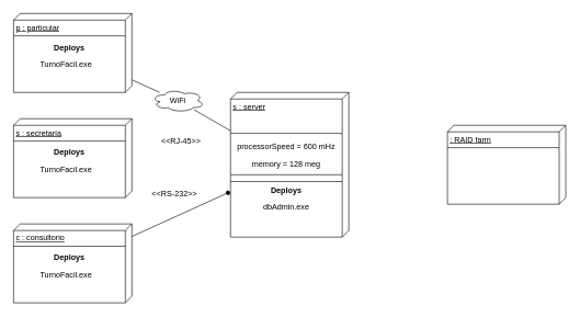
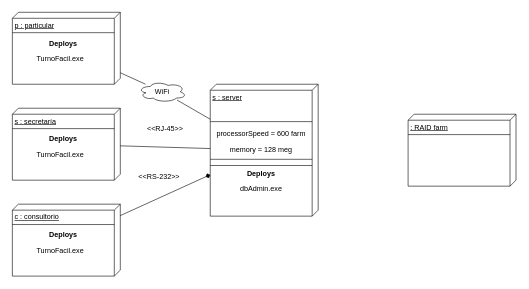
  <mxCell id="0" />
  <mxCell id="1" parent="0" />
  <mxCell id="2" value="" style="group" parent="1" vertex="1" connectable="0"><mxGeometry x="20" y="180" width="180" height="120" as="geometry" /></mxCell>
  <mxCell id="3" value="&lt;span style=&quot;white-space: pre;&quot;&gt;s&lt;/span&gt;&amp;nbsp;: secretaría" style="verticalAlign=top;align=left;spacingTop=8;spacingLeft=2;spacingRight=12;shape=cube;size=10;direction=south;fontStyle=4;html=1;" parent="2" vertex="1"><mxGeometry width="180" height="120" as="geometry" /></mxCell>
  <mxCell id="4" value="" style="line;strokeWidth=1;fillColor=none;align=left;verticalAlign=middle;spacingTop=-1;spacingLeft=3;spacingRight=3;rotatable=0;labelPosition=right;points=[];portConstraint=eastwest;" parent="2" vertex="1"><mxGeometry y="30" width="170" height="8" as="geometry" /></mxCell>
  <mxCell id="5" value="Deploys" style="text;align=center;fontStyle=1;verticalAlign=middle;spacingLeft=3;spacingRight=3;strokeColor=none;rotatable=0;points=[[0,0.5],[1,0.5]];portConstraint=eastwest;labelBackgroundColor=#ffffff;" parent="2" vertex="1"><mxGeometry x="45" y="38" width="80" height="26" as="geometry" /></mxCell>
  <mxCell id="6" value="TurnoFacil.exe" style="text;align=center;fontStyle=0;verticalAlign=middle;spacingLeft=3;spacingRight=3;strokeColor=none;rotatable=0;points=[[0,0.5],[1,0.5]];portConstraint=eastwest;labelBackgroundColor=#ffffff;" parent="2" vertex="1"><mxGeometry x="40" y="64" width="80" height="26" as="geometry" /></mxCell>
  <mxCell id="7" value="" style="group" parent="1" vertex="1" connectable="0"><mxGeometry x="20" y="340" width="180" height="120" as="geometry" /></mxCell>
  <mxCell id="8" value="&lt;span style=&quot;white-space: pre;&quot;&gt;c : consultorio&lt;/span&gt;" style="verticalAlign=top;align=left;spacingTop=8;spacingLeft=2;spacingRight=12;shape=cube;size=10;direction=south;fontStyle=4;html=1;" parent="7" vertex="1"><mxGeometry width="180" height="120" as="geometry" /></mxCell>
  <mxCell id="9" value="" style="line;strokeWidth=1;fillColor=none;align=left;verticalAlign=middle;spacingTop=-1;spacingLeft=3;spacingRight=3;rotatable=0;labelPosition=right;points=[];portConstraint=eastwest;" parent="7" vertex="1"><mxGeometry y="30" width="170" height="8" as="geometry" /></mxCell>
  <mxCell id="10" value="Deploys" style="text;align=center;fontStyle=1;verticalAlign=middle;spacingLeft=3;spacingRight=3;strokeColor=none;rotatable=0;points=[[0,0.5],[1,0.5]];portConstraint=eastwest;labelBackgroundColor=#ffffff;" parent="7" vertex="1"><mxGeometry x="45" y="38" width="80" height="26" as="geometry" /></mxCell>
  <mxCell id="11" value="TurnoFacil.exe" style="text;align=center;fontStyle=0;verticalAlign=middle;spacingLeft=3;spacingRight=3;strokeColor=none;rotatable=0;points=[[0,0.5],[1,0.5]];portConstraint=eastwest;labelBackgroundColor=#ffffff;" parent="7" vertex="1"><mxGeometry x="40" y="64" width="80" height="26" as="geometry" /></mxCell>
  <mxCell id="12" value="" style="group" parent="1" vertex="1" connectable="0"><mxGeometry x="350" y="140" width="180" height="220" as="geometry" /></mxCell>
  <mxCell id="13" value="&lt;span style=&quot;white-space: pre;&quot;&gt;s&lt;/span&gt;&amp;nbsp;: server" style="verticalAlign=top;align=left;spacingTop=8;spacingLeft=2;spacingRight=12;shape=cube;size=10;direction=south;fontStyle=4;html=1;" parent="12" vertex="1"><mxGeometry width="180" height="220" as="geometry" /></mxCell>
  <mxCell id="14" value="" style="line;strokeWidth=1;fillColor=none;align=left;verticalAlign=middle;spacingTop=-1;spacingLeft=3;spacingRight=3;rotatable=0;labelPosition=right;points=[];portConstraint=eastwest;" parent="12" vertex="1"><mxGeometry y="55" width="170" height="14.667" as="geometry" /></mxCell>
- <mxCell id="15" value="processorSpeed = 600 mHz" style="text;html=1;strokeColor=none;fillColor=none;align=center;verticalAlign=middle;whiteSpace=wrap;rounded=0;labelBackgroundColor=#ffffff;" parent="12" vertex="1"><mxGeometry y="55.004" width="170" height="55" as="geometry" /></mxCell>
+ <mxCell id="15" value="processorSpeed = 600 farm" style="text;html=1;strokeColor=none;fillColor=none;align=center;verticalAlign=middle;whiteSpace=wrap;rounded=0;labelBackgroundColor=#ffffff;" parent="12" vertex="1"><mxGeometry y="55.004" width="170" height="55" as="geometry" /></mxCell>
  <mxCell id="16" value="memory = 128 meg" style="text;html=1;strokeColor=none;fillColor=none;align=center;verticalAlign=middle;whiteSpace=wrap;rounded=0;labelBackgroundColor=#ffffff;" parent="12" vertex="1"><mxGeometry y="82.5" width="170" height="55" as="geometry" /></mxCell>
  <mxCell id="17" value="" style="line;strokeWidth=1;fillColor=none;align=left;verticalAlign=middle;spacingTop=-1;spacingLeft=3;spacingRight=3;rotatable=0;labelPosition=right;points=[];portConstraint=eastwest;labelBackgroundColor=#ffffff;" parent="12" vertex="1"><mxGeometry y="120" width="170" height="10.353" as="geometry" /></mxCell>
  <mxCell id="18" value="" style="line;strokeWidth=1;fillColor=none;align=left;verticalAlign=middle;spacingTop=-1;spacingLeft=3;spacingRight=3;rotatable=0;labelPosition=right;points=[];portConstraint=eastwest;labelBackgroundColor=#ffffff;" parent="12" vertex="1"><mxGeometry y="130.354" width="170" height="10.353" as="geometry" /></mxCell>
  <mxCell id="19" value="&lt;b&gt;Deploys&lt;/b&gt;" style="text;html=1;strokeColor=none;fillColor=none;align=center;verticalAlign=middle;whiteSpace=wrap;rounded=0;labelBackgroundColor=#ffffff;" parent="12" vertex="1"><mxGeometry x="55" y="130.354" width="60" height="38.824" as="geometry" /></mxCell>
  <mxCell id="20" value="dbAdmin.exe" style="text;html=1;strokeColor=none;fillColor=none;align=center;verticalAlign=middle;whiteSpace=wrap;rounded=0;labelBackgroundColor=#ffffff;" parent="12" vertex="1"><mxGeometry x="55" y="160" width="60" height="30" as="geometry" /></mxCell>
  <mxCell id="21" value="" style="group" parent="1" vertex="1" connectable="0"><mxGeometry x="680" y="190" width="180" height="120" as="geometry" /></mxCell>
  <mxCell id="22" value="&lt;span style=&quot;white-space: pre;&quot;&gt;: RAID farm&lt;/span&gt;" style="verticalAlign=top;align=left;spacingTop=8;spacingLeft=2;spacingRight=12;shape=cube;size=10;direction=south;fontStyle=4;html=1;" parent="21" vertex="1"><mxGeometry width="180" height="120" as="geometry" /></mxCell>
  <mxCell id="23" value="" style="line;strokeWidth=1;fillColor=none;align=left;verticalAlign=middle;spacingTop=-1;spacingLeft=3;spacingRight=3;rotatable=0;labelPosition=right;points=[];portConstraint=eastwest;" parent="21" vertex="1"><mxGeometry y="30" width="170" height="8" as="geometry" /></mxCell>
  <mxCell id="24" value="" style="group" parent="1" vertex="1" connectable="0"><mxGeometry x="20" y="20" width="180" height="120" as="geometry" /></mxCell>
  <mxCell id="25" value="&lt;span style=&quot;white-space: pre;&quot;&gt;p : particular&lt;/span&gt;" style="verticalAlign=top;align=left;spacingTop=8;spacingLeft=2;spacingRight=12;shape=cube;size=10;direction=south;fontStyle=4;html=1;" parent="24" vertex="1"><mxGeometry width="180" height="120" as="geometry" /></mxCell>
  <mxCell id="26" value="" style="line;strokeWidth=1;fillColor=none;align=left;verticalAlign=middle;spacingTop=-1;spacingLeft=3;spacingRight=3;rotatable=0;labelPosition=right;points=[];portConstraint=eastwest;" parent="24" vertex="1"><mxGeometry y="30" width="170" height="8" as="geometry" /></mxCell>
  <mxCell id="27" value="Deploys" style="text;align=center;fontStyle=1;verticalAlign=middle;spacingLeft=3;spacingRight=3;strokeColor=none;rotatable=0;points=[[0,0.5],[1,0.5]];portConstraint=eastwest;labelBackgroundColor=#ffffff;" parent="24" vertex="1"><mxGeometry x="45" y="38" width="80" height="26" as="geometry" /></mxCell>
  <mxCell id="28" value="TurnoFacil.exe" style="text;align=center;fontStyle=0;verticalAlign=middle;spacingLeft=3;spacingRight=3;strokeColor=none;rotatable=0;points=[[0,0.5],[1,0.5]];portConstraint=eastwest;labelBackgroundColor=#ffffff;" parent="24" vertex="1"><mxGeometry x="40" y="64" width="80" height="26" as="geometry" /></mxCell>
  <mxCell id="29" value="" style="endArrow=none;html=1;rounded=0;startArrow=none;" parent="1" source="30" target="13" edge="1"><mxGeometry width="50" height="50" relative="1" as="geometry"><mxPoint x="190" y="80" as="sourcePoint" /><mxPoint x="240" as="targetPoint" y="30" /></mxGeometry></mxCell>
  <mxCell id="30" value="WiFi" style="ellipse;shape=cloud;whiteSpace=wrap;html=1;labelBackgroundColor=#ffffff;" parent="1" vertex="1"><mxGeometry x="230" y="135" width="80" height="35" as="geometry" /></mxCell>
  <mxCell id="31" value="" style="endArrow=none;html=1;rounded=0;" parent="1" source="25" target="30" edge="1"><mxGeometry width="50" height="50" relative="1" as="geometry"><mxPoint x="200" y="126.364" as="sourcePoint" /><mxPoint x="350" y="203.636" as="targetPoint" /></mxGeometry></mxCell>
+ <mxCell id="32" value="" style="endArrow=none;html=1;rounded=0;" parent="1" source="3" target="13" edge="1"><mxGeometry width="50" height="50" relative="1" as="geometry"><mxPoint x="200" y="290" as="sourcePoint" /><mxPoint x="320" y="290" as="targetPoint" /></mxGeometry></mxCell>
  <mxCell id="33" value="" style="endArrow=diamond;html=1;rounded=0;" parent="1" source="8" target="13" edge="1"><mxGeometry width="50" height="50" relative="1" as="geometry"><mxPoint x="260" y="420" as="sourcePoint" /><mxPoint x="310" y="370" as="targetPoint" /></mxGeometry></mxCell>
  <mxCell id="34" value="&amp;lt;&amp;lt;RS-232&amp;gt;&amp;gt;" style="text;html=1;strokeColor=none;fillColor=none;align=center;verticalAlign=middle;whiteSpace=wrap;rounded=0;labelBackgroundColor=#ffffff;" parent="1" vertex="1"><mxGeometry x="220" y="280" width="90" height="30" as="geometry" /></mxCell>
  <mxCell id="35" value="&amp;lt;&amp;lt;RJ-45&amp;gt;&amp;gt;" style="text;html=1;strokeColor=none;fillColor=none;align=center;verticalAlign=middle;whiteSpace=wrap;rounded=0;labelBackgroundColor=#ffffff;" parent="1" vertex="1"><mxGeometry x="240" y="200" width="70" height="30" as="geometry" /></mxCell>
